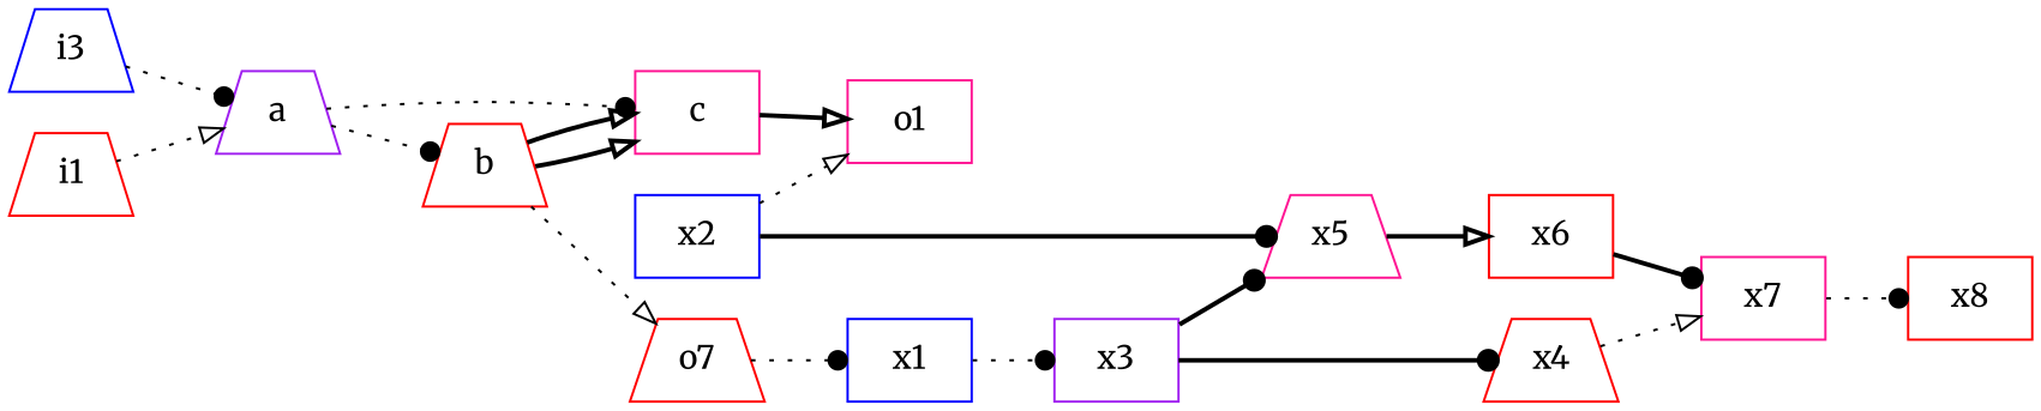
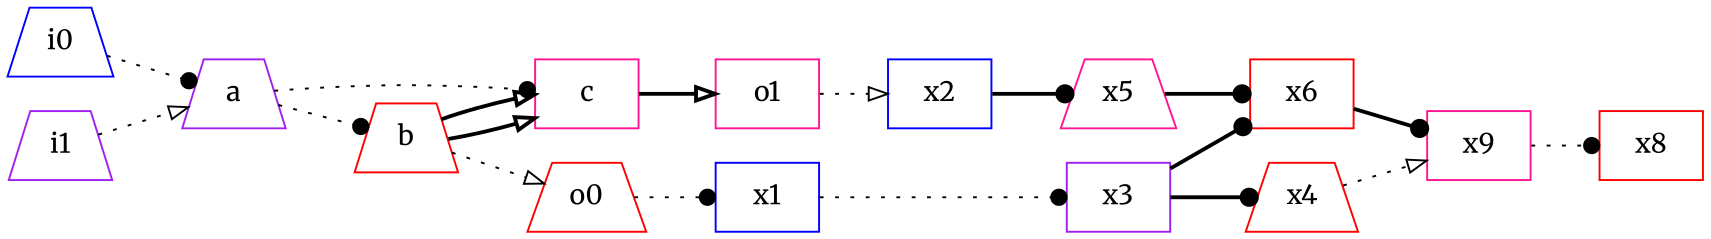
  digraph {
    fontname=Merriweather
    rankdir=LR
    node [color=red fontname=Merriweather shape=box]
    edge [arrowhead=dot fontname=Merriweather style=dotted]
    n1 [color=purple label=a shape=trapezium]
    n2 [label=b shape=trapezium]
    n3 [color=deeppink label=c]
-   n4 [label=o7 shape=trapezium]
+   n4 [label=o0 shape=trapezium]
    n5 [color=deeppink label=o1]
    n6 [color=blue label=x1]
    n7 [color=blue label=x2]
-   n8 [color=blue label=i3 shape=trapezium]
-   n9 [label=i1 shape=trapezium]
+   n8 [color=blue label=i0 shape=trapezium]
+   n9 [color=purple label=i1 shape=trapezium]
    n10 [color=purple label=x3]
    n11 [color=deeppink label=x5 shape=trapezium]
    n12 [label=x4 shape=trapezium]
-   n13 [color=deeppink label=x7]
+   n13 [color=deeppink label=x9]
    n14 [label=x6]
    n15 [label=x8]
    n1 -> n2
    n1 -> n3
    n2 -> n3 [arrowhead=onormal style=bold]
    n2 -> n3 [arrowhead=onormal style=bold]
    n2 -> n4 [arrowhead=onormal]
    n3 -> n5 [arrowhead=onormal style=bold]
    n4 -> n6
-   n7 -> n5 [arrowhead=onormal]
+   n5 -> n7 [arrowhead=onormal]
    n6 -> n10
    n7 -> n11 [style=bold]
    n8 -> n1
    n9 -> n1 [arrowhead=onormal]
-   n10 -> n11 [style=bold]
+   n10 -> n14 [style=bold]
    n10 -> n12 [style=bold]
-   n11 -> n14 [arrowhead=onormal style=bold]
+   n11 -> n14 [style=bold]
    n12 -> n13 [arrowhead=onormal]
    n13 -> n15
    n14 -> n13 [style=bold]
  }
